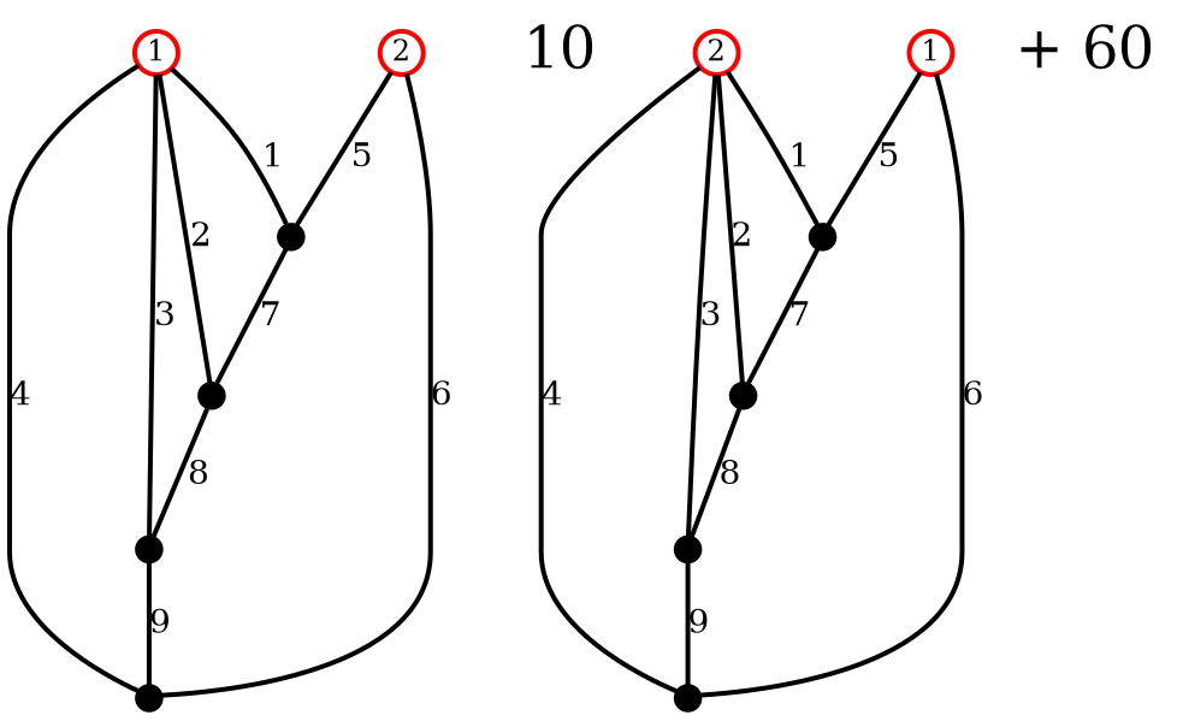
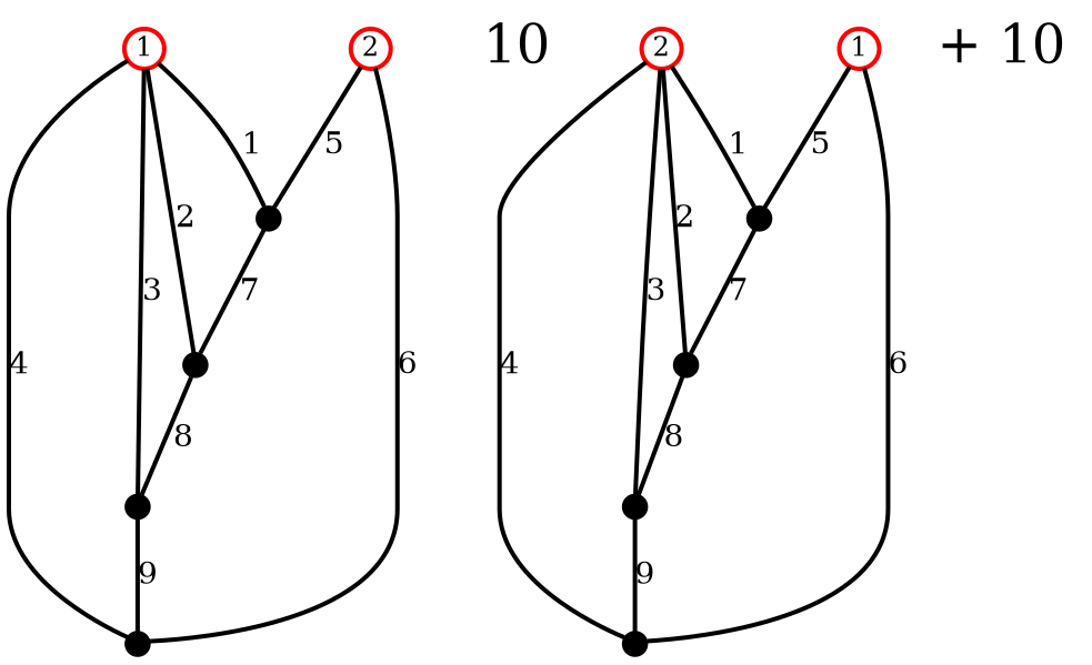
  graph {
    node [shape=point]
    edge [order=1 penwidth=2.0]
    n1 [color="#ff0000" extNr=1 fixedsize=True fontsize="12pt" label=1 penwidth="2pt" shape=circle width="0.25pt"]
    2 [width="0.15pt"]
    3 [width="0.15pt"]
    4 [width="0.15pt"]
    5 [width="0.15pt"]
    n6 [color="#ff0000" extNr=2 fixedsize=True fontsize="12pt" label=2 penwidth="2pt" shape=circle width="0.25pt"]
    n7 [fontsize="24pt" label=10 shape=plaintext]
    n8 [color="#ff0000" extNr=2 fixedsize=True fontsize="12pt" label=2 penwidth="2pt" shape=circle width="0.25pt"]
    9 [width="0.15pt"]
    10 [width="0.15pt"]
    11 [width="0.15pt"]
    12 [width="0.15pt"]
    n13 [color="#ff0000" extNr=1 fixedsize=True fontsize="12pt" label=1 penwidth="2pt" shape=circle width="0.25pt"]
-   n14 [fontsize="24pt" label="+ 60" shape=plaintext]
+   n14 [fontsize="24pt" label="+ 10" shape=plaintext]
    n1 -- 2 [label=1]
    n1 -- 3 [label=2 order=2]
    n1 -- 4 [label=3 order=3]
    n1 -- 5 [label=4 order=4]
    2 -- 3 [label=7 order=7]
    3 -- 4 [label=8 order=8]
    4 -- 5 [label=9 order=9]
    n6 -- 2 [label=5 order=5]
    n6 -- 5 [label=6 order=6]
    n8 -- 9 [label=1]
    n8 -- 10 [label=2 order=2]
    n8 -- 11 [label=3 order=3]
    n8 -- 12 [label=4 order=4]
    9 -- 10 [label=7 order=7]
    10 -- 11 [label=8 order=8]
    11 -- 12 [label=9 order=9]
    n13 -- 9 [label=5 order=5]
    n13 -- 12 [label=6 order=6]
  }
